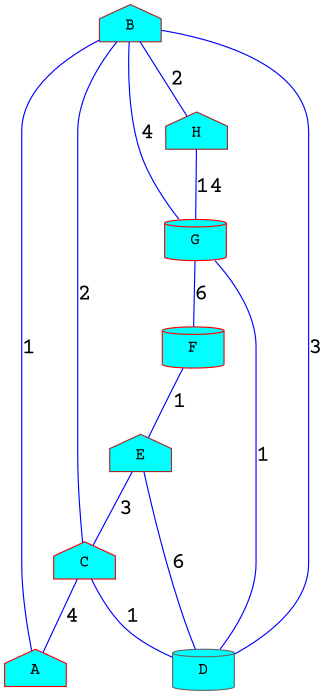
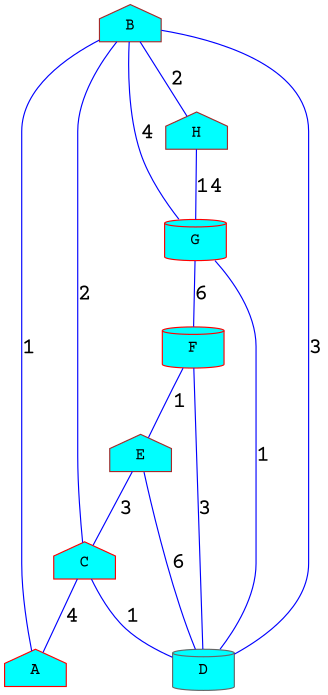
  graph {
    fontname="Courier Prime"
    node [color=red fillcolor=aqua fontname="Courier Prime" shape=house style=filled]
    edge [color=blue fontname="Courier Prime" fontsize="20pt"]
    B [color=brown]
    A
    C
    D [color=gray40 shape=cylinder]
    G [shape=cylinder]
    H [color=brown]
    F [shape=cylinder]
    E [color=brown]
    B -- A [label=1]
    B -- C [label=2]
    B -- D [label=3]
    B -- G [label=4]
    B -- H [label=2]
    C -- A [label=4]
    C -- D [label=1]
    G -- D [label=1]
    G -- F [label=6]
    H -- G [label=14]
+   F -- D [label=3]
    F -- E [label=1]
    E -- C [label=3]
    E -- D [label=6]
  }
